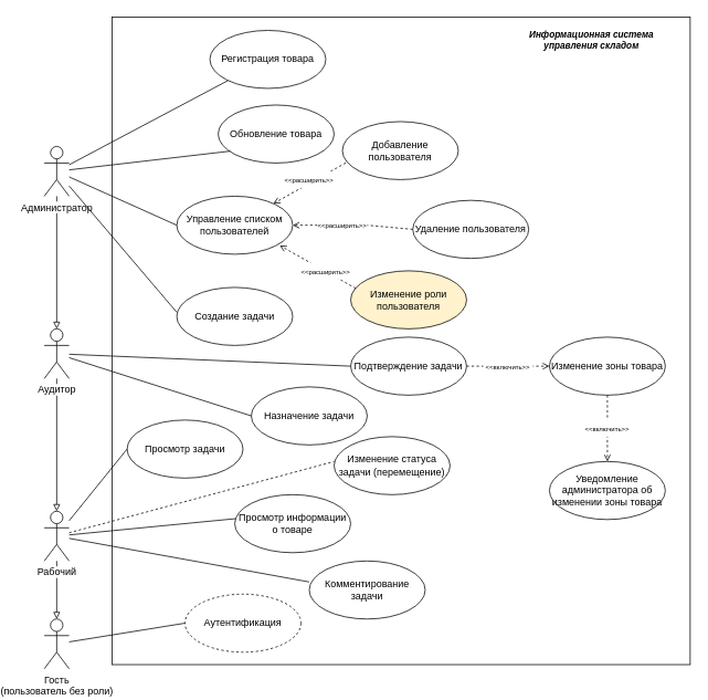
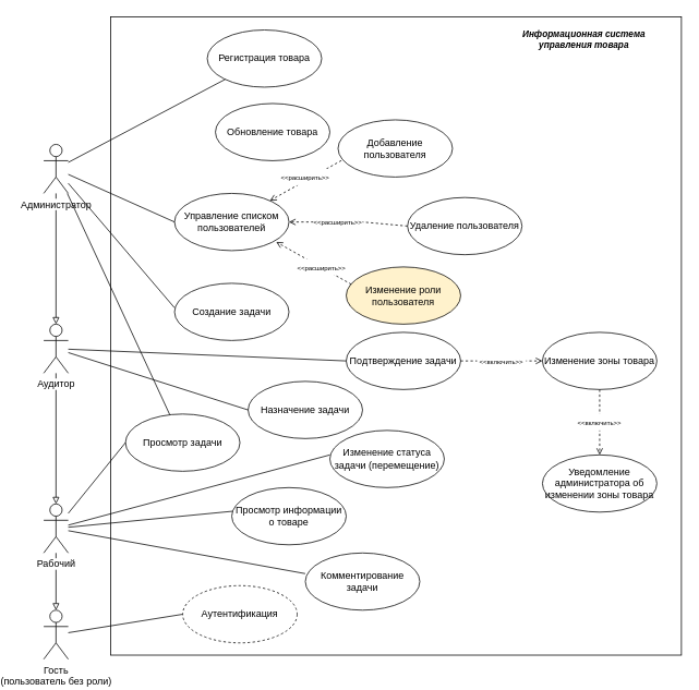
  <mxCell id="0" />
  <mxCell id="1" parent="0" />
  <mxCell id="2" value="" style="rounded=0;whiteSpace=wrap;html=1;labelBackgroundColor=#FFFFFF;fontSize=8;fillColor=default;" vertex="1" parent="1"><mxGeometry x="102" y="20" width="698" height="781" as="geometry" /></mxCell>
  <mxCell id="3" value="Управление списком пользователей" style="ellipse;whiteSpace=wrap;html=1;" vertex="1" parent="1"><mxGeometry x="180" y="236" width="140" height="70" as="geometry" /></mxCell>
  <mxCell id="4" value="Добавление пользователя" style="ellipse;whiteSpace=wrap;html=1;" vertex="1" parent="1"><mxGeometry x="380" y="146" width="140" height="70" as="geometry" /></mxCell>
  <mxCell id="5" value="Удаление пользователя" style="ellipse;whiteSpace=wrap;html=1;" vertex="1" parent="1"><mxGeometry x="465" y="241" width="140" height="70" as="geometry" /></mxCell>
  <mxCell id="6" value="Изменение роли пользователя" style="ellipse;whiteSpace=wrap;html=1;fillColor=#fff2cc;" vertex="1" parent="1"><mxGeometry x="390" y="326" width="140" height="70" as="geometry" /></mxCell>
  <mxCell id="7" value="" style="endArrow=open;html=1;rounded=0;dashed=1;endFill=0;exitX=0.029;exitY=0.711;exitDx=0;exitDy=0;exitPerimeter=0;" edge="1" parent="1" source="4" target="3"><mxGeometry width="50" height="50" relative="1" as="geometry"><mxPoint x="270" y="366" as="sourcePoint" /><mxPoint x="350" y="286" as="targetPoint" /></mxGeometry></mxCell>
  <mxCell id="8" value="&lt;font style=&quot;font-size: 8px;&quot;&gt;&amp;lt;&amp;lt;расширить&amp;gt;&amp;gt;&lt;/font&gt;" style="text;html=1;strokeColor=none;fillColor=default;align=center;verticalAlign=middle;whiteSpace=wrap;rounded=0;" vertex="1" parent="1"><mxGeometry x="310" y="206" width="60" height="20" as="geometry" /></mxCell>
  <mxCell id="9" value="" style="endArrow=open;html=1;rounded=0;dashed=1;endFill=0;exitX=0;exitY=0.5;exitDx=0;exitDy=0;entryX=1;entryY=0.5;entryDx=0;entryDy=0;startArrow=none;" edge="1" parent="1" source="10" target="3"><mxGeometry width="50" height="50" relative="1" as="geometry"><mxPoint x="404.06" y="185.77" as="sourcePoint" /><mxPoint x="302.322" y="253.121" as="targetPoint" /></mxGeometry></mxCell>
  <mxCell id="10" value="&lt;font style=&quot;font-size: 8px;&quot;&gt;&amp;lt;&amp;lt;расширить&amp;gt;&amp;gt;&lt;/font&gt;" style="text;html=1;strokeColor=none;fillColor=default;align=center;verticalAlign=middle;whiteSpace=wrap;rounded=0;" vertex="1" parent="1"><mxGeometry x="350" y="261" width="60" height="20" as="geometry" /></mxCell>
  <mxCell id="11" value="" style="endArrow=none;html=1;rounded=0;dashed=1;endFill=0;exitX=0;exitY=0.5;exitDx=0;exitDy=0;entryX=1;entryY=0.5;entryDx=0;entryDy=0;" edge="1" parent="1" source="5" target="10"><mxGeometry width="50" height="50" relative="1" as="geometry"><mxPoint x="450" y="271" as="sourcePoint" /><mxPoint x="320" y="271" as="targetPoint" /></mxGeometry></mxCell>
  <mxCell id="12" value="" style="endArrow=open;html=1;rounded=0;dashed=1;endFill=0;exitX=0.044;exitY=0.303;exitDx=0;exitDy=0;exitPerimeter=0;entryX=0.888;entryY=0.849;entryDx=0;entryDy=0;entryPerimeter=0;" edge="1" parent="1" source="6" target="3"><mxGeometry width="50" height="50" relative="1" as="geometry"><mxPoint x="390" y="306" as="sourcePoint" /><mxPoint x="288.262" y="373.351" as="targetPoint" /></mxGeometry></mxCell>
  <mxCell id="13" value="&lt;font style=&quot;font-size: 8px;&quot;&gt;&amp;lt;&amp;lt;расширить&amp;gt;&amp;gt;&lt;/font&gt;" style="text;html=1;strokeColor=none;fillColor=default;align=center;verticalAlign=middle;whiteSpace=wrap;rounded=0;" vertex="1" parent="1"><mxGeometry x="330" y="316" width="60" height="20" as="geometry" /></mxCell>
  <mxCell id="14" value="Регистрация товара" style="ellipse;whiteSpace=wrap;html=1;" vertex="1" parent="1"><mxGeometry x="220" y="36" width="140" height="70" as="geometry" /></mxCell>
  <mxCell id="15" value="Обновление товара" style="ellipse;whiteSpace=wrap;html=1;" vertex="1" parent="1"><mxGeometry x="230" y="126" width="140" height="70" as="geometry" /></mxCell>
  <mxCell id="16" value="Создание задачи" style="ellipse;whiteSpace=wrap;html=1;" vertex="1" parent="1"><mxGeometry x="180" y="346" width="140" height="70" as="geometry" /></mxCell>
  <mxCell id="17" value="Назначение задачи" style="ellipse;whiteSpace=wrap;html=1;" vertex="1" parent="1"><mxGeometry x="270" y="466" width="140" height="70" as="geometry" /></mxCell>
  <mxCell id="18" value="Подтверждение задачи" style="ellipse;whiteSpace=wrap;html=1;" vertex="1" parent="1"><mxGeometry x="390" y="406" width="140" height="70" as="geometry" /></mxCell>
  <mxCell id="19" value="Просмотр задачи" style="ellipse;whiteSpace=wrap;html=1;" vertex="1" parent="1"><mxGeometry x="120" y="506" width="140" height="70" as="geometry" /></mxCell>
  <mxCell id="20" value="Просмотр информации о товаре" style="ellipse;whiteSpace=wrap;html=1;" vertex="1" parent="1"><mxGeometry x="250" y="596" width="140" height="70" as="geometry" /></mxCell>
  <mxCell id="21" value="" style="endArrow=none;html=1;rounded=0;fontSize=8;entryX=0;entryY=0.5;entryDx=0;entryDy=0;" edge="1" parent="1" source="23" target="3"><mxGeometry width="50" height="50" relative="1" as="geometry"><mxPoint x="50" y="216" as="sourcePoint" /><mxPoint x="190" y="157.29" as="targetPoint" /></mxGeometry></mxCell>
  <mxCell id="22" value="" style="endArrow=block;html=1;rounded=0;fontSize=8;endFill=0;entryX=0.5;entryY=0;entryDx=0;entryDy=0;entryPerimeter=0;" edge="1" parent="1" source="23" target="34"><mxGeometry width="50" height="50" relative="1" as="geometry"><mxPoint x="90" y="496" as="sourcePoint" /><mxPoint x="140" y="436" as="targetPoint" /></mxGeometry></mxCell>
  <mxCell id="23" value="&lt;span style=&quot;background-color: rgb(255, 255, 255);&quot;&gt;Администратор&lt;/span&gt;" style="shape=umlActor;verticalLabelPosition=bottom;verticalAlign=top;html=1;outlineConnect=0;fillColor=default;" vertex="1" parent="1"><mxGeometry x="20" y="176" width="30" height="60" as="geometry" /></mxCell>
  <mxCell id="24" value="" style="endArrow=none;html=1;rounded=0;fontSize=8;entryX=0;entryY=0.429;entryDx=0;entryDy=0;entryPerimeter=0;" edge="1" parent="1" source="23" target="16"><mxGeometry width="50" height="50" relative="1" as="geometry"><mxPoint x="60" y="381.172" as="sourcePoint" /><mxPoint x="190" y="296" as="targetPoint" /></mxGeometry></mxCell>
  <mxCell id="25" value="" style="endArrow=none;html=1;rounded=0;fontSize=8;entryX=0;entryY=0.5;entryDx=0;entryDy=0;" edge="1" parent="1" source="34" target="18"><mxGeometry width="50" height="50" relative="1" as="geometry"><mxPoint x="60" y="445.998" as="sourcePoint" /><mxPoint x="190" y="454.99" as="targetPoint" /></mxGeometry></mxCell>
  <mxCell id="26" value="" style="endArrow=none;html=1;rounded=0;fontSize=8;entryX=0;entryY=0.5;entryDx=0;entryDy=0;" edge="1" parent="1" source="34" target="17"><mxGeometry width="50" height="50" relative="1" as="geometry"><mxPoint x="60" y="536.175" as="sourcePoint" /><mxPoint x="190" y="495.83" as="targetPoint" /></mxGeometry></mxCell>
  <mxCell id="27" value="" style="endArrow=none;html=1;rounded=0;fontSize=8;entryX=0;entryY=0.5;entryDx=0;entryDy=0;" edge="1" parent="1" source="41" target="19"><mxGeometry width="50" height="50" relative="1" as="geometry"><mxPoint x="50" y="575.655" as="sourcePoint" /><mxPoint x="180" y="616" as="targetPoint" /></mxGeometry></mxCell>
  <mxCell id="28" value="Изменение статуса задачи (перемещение)" style="ellipse;whiteSpace=wrap;html=1;" vertex="1" parent="1"><mxGeometry x="370" y="526" width="140" height="70" as="geometry" /></mxCell>
- <mxCell id="29" value="" style="endArrow=none;html=1;rounded=0;fontSize=8;entryX=0;entryY=0.429;entryDx=0;entryDy=0;entryPerimeter=0;dashed=1;" edge="1" parent="1" source="41" target="28"><mxGeometry width="50" height="50" relative="1" as="geometry"><mxPoint x="60" y="668.757" as="sourcePoint" /><mxPoint x="190" y="673.24" as="targetPoint" /></mxGeometry></mxCell>
+ <mxCell id="29" value="" style="endArrow=none;html=1;rounded=0;fontSize=8;entryX=0;entryY=0.429;entryDx=0;entryDy=0;entryPerimeter=0;" edge="1" parent="1" source="41" target="28"><mxGeometry width="50" height="50" relative="1" as="geometry"><mxPoint x="60" y="668.757" as="sourcePoint" /><mxPoint x="190" y="673.24" as="targetPoint" /></mxGeometry></mxCell>
  <mxCell id="30" value="" style="endArrow=none;html=1;rounded=0;fontSize=8;entryX=0.01;entryY=0.413;entryDx=0;entryDy=0;entryPerimeter=0;" edge="1" parent="1" source="41" target="20"><mxGeometry width="50" height="50" relative="1" as="geometry"><mxPoint x="50" y="721.672" as="sourcePoint" /><mxPoint x="180" y="820.32" as="targetPoint" /></mxGeometry></mxCell>
  <mxCell id="31" value="Комментирование задачи" style="ellipse;whiteSpace=wrap;html=1;" vertex="1" parent="1"><mxGeometry x="340" y="676" width="140" height="70" as="geometry" /></mxCell>
  <mxCell id="32" value="" style="endArrow=none;html=1;rounded=0;fontSize=8;entryX=-0.001;entryY=0.361;entryDx=0;entryDy=0;entryPerimeter=0;" edge="1" parent="1" source="41" target="31"><mxGeometry width="50" height="50" relative="1" as="geometry"><mxPoint x="60" y="665.996" as="sourcePoint" /><mxPoint x="421.4" y="732.16" as="targetPoint" /></mxGeometry></mxCell>
  <mxCell id="33" value="" style="endArrow=block;html=1;rounded=0;fontSize=8;endFill=0;entryX=0.5;entryY=0;entryDx=0;entryDy=0;entryPerimeter=0;" edge="1" parent="1" source="34" target="41"><mxGeometry width="50" height="50" relative="1" as="geometry"><mxPoint x="45" y="406" as="sourcePoint" /><mxPoint x="45" y="496" as="targetPoint" /></mxGeometry></mxCell>
  <mxCell id="34" value="&lt;span style=&quot;background-color: rgb(255, 255, 255);&quot;&gt;Аудитор&lt;/span&gt;" style="shape=umlActor;verticalLabelPosition=bottom;verticalAlign=top;html=1;outlineConnect=0;" vertex="1" parent="1"><mxGeometry x="20" y="396" width="30" height="60" as="geometry" /></mxCell>
  <mxCell id="35" value="" style="endArrow=none;html=1;rounded=0;fontSize=8;" edge="1" parent="1" source="23" target="14"><mxGeometry width="50" height="50" relative="1" as="geometry"><mxPoint x="40" y="336.002" as="sourcePoint" /><mxPoint x="170" y="250.83" as="targetPoint" /></mxGeometry></mxCell>
- <mxCell id="36" value="" style="endArrow=none;html=1;rounded=0;fontSize=8;entryX=0.103;entryY=0.795;entryDx=0;entryDy=0;entryPerimeter=0;" edge="1" parent="1" source="23" target="15"><mxGeometry width="50" height="50" relative="1" as="geometry"><mxPoint x="60" y="347.813" as="sourcePoint" /><mxPoint x="152.056" y="174.83" as="targetPoint" /></mxGeometry></mxCell>
+ <mxCell id="36" value="" style="endArrow=none;html=1;rounded=0;fontSize=8;" edge="1" parent="1" source="23" target="19"><mxGeometry width="50" height="50" relative="1" as="geometry"><mxPoint x="60" y="347.813" as="sourcePoint" /><mxPoint x="152.056" y="174.83" as="targetPoint" /></mxGeometry></mxCell>
  <mxCell id="37" value="&lt;span style=&quot;background-color: rgb(255, 255, 255);&quot;&gt;Гость&lt;br&gt;(пользователь без роли)&lt;/span&gt;" style="shape=umlActor;verticalLabelPosition=bottom;verticalAlign=top;html=1;outlineConnect=0;" vertex="1" parent="1"><mxGeometry x="20" y="746" width="30" height="60" as="geometry" /></mxCell>
  <mxCell id="38" value="Аутентификация" style="ellipse;whiteSpace=wrap;html=1;dashed=1;" vertex="1" parent="1"><mxGeometry x="190" y="716" width="140" height="70" as="geometry" /></mxCell>
  <mxCell id="39" value="" style="endArrow=none;html=1;rounded=0;fontSize=8;entryX=0;entryY=0.5;entryDx=0;entryDy=0;" edge="1" parent="1" source="37" target="38"><mxGeometry width="50" height="50" relative="1" as="geometry"><mxPoint x="70.07" y="693.206" as="sourcePoint" /><mxPoint x="389.93" y="746" as="targetPoint" /></mxGeometry></mxCell>
  <mxCell id="40" value="" style="endArrow=block;html=1;rounded=0;fontSize=8;endFill=0;entryX=0.5;entryY=0;entryDx=0;entryDy=0;entryPerimeter=0;" edge="1" parent="1" source="41" target="37"><mxGeometry width="50" height="50" relative="1" as="geometry"><mxPoint x="100" y="676" as="sourcePoint" /><mxPoint x="100" y="746" as="targetPoint" /></mxGeometry></mxCell>
  <mxCell id="41" value="&lt;span style=&quot;background-color: rgb(255, 255, 255);&quot;&gt;Рабочий&lt;/span&gt;" style="shape=umlActor;verticalLabelPosition=bottom;verticalAlign=top;html=1;outlineConnect=0;" vertex="1" parent="1"><mxGeometry x="20" y="616" width="30" height="60" as="geometry" /></mxCell>
  <mxCell id="42" value="Изменение зоны товара" style="ellipse;whiteSpace=wrap;html=1;" vertex="1" parent="1"><mxGeometry x="630" y="406" width="140" height="70" as="geometry" /></mxCell>
  <mxCell id="43" value="" style="endArrow=open;html=1;rounded=0;dashed=1;endFill=0;exitX=1;exitY=0.5;exitDx=0;exitDy=0;entryX=0;entryY=0.5;entryDx=0;entryDy=0;" edge="1" parent="1" source="18" target="42"><mxGeometry width="50" height="50" relative="1" as="geometry"><mxPoint x="681.84" y="466" as="sourcePoint" /><mxPoint x="590" y="414.22" as="targetPoint" /></mxGeometry></mxCell>
  <mxCell id="44" value="&lt;font style=&quot;font-size: 8px;&quot;&gt;&amp;lt;&amp;lt;включить&amp;gt;&amp;gt;&lt;/font&gt;" style="text;html=1;strokeColor=none;fillColor=default;align=center;verticalAlign=middle;whiteSpace=wrap;rounded=0;" vertex="1" parent="1"><mxGeometry x="550" y="431" width="60" height="20" as="geometry" /></mxCell>
  <mxCell id="45" value="Уведомление администратора об изменении зоны товара" style="ellipse;whiteSpace=wrap;html=1;" vertex="1" parent="1"><mxGeometry x="630" y="556" width="140" height="70" as="geometry" /></mxCell>
  <mxCell id="46" value="" style="endArrow=open;html=1;rounded=0;dashed=1;endFill=0;exitX=0.5;exitY=1;exitDx=0;exitDy=0;entryX=0.5;entryY=0;entryDx=0;entryDy=0;" edge="1" parent="1" source="42" target="45"><mxGeometry width="50" height="50" relative="1" as="geometry"><mxPoint x="540" y="500.58" as="sourcePoint" /><mxPoint x="640" y="500.58" as="targetPoint" /></mxGeometry></mxCell>
  <mxCell id="47" value="&lt;font style=&quot;font-size: 8px;&quot;&gt;&amp;lt;&amp;lt;включить&amp;gt;&amp;gt;&lt;/font&gt;" style="text;html=1;strokeColor=none;fillColor=default;align=center;verticalAlign=middle;whiteSpace=wrap;rounded=0;" vertex="1" parent="1"><mxGeometry x="670" y="506" width="60" height="20" as="geometry" /></mxCell>
- <mxCell id="48" value="&lt;b&gt;&lt;i&gt;&lt;font style=&quot;font-size: 11px;&quot;&gt;Информационная система управления складом&lt;/font&gt;&lt;/i&gt;&lt;/b&gt;" style="text;html=1;strokeColor=none;fillColor=none;align=center;verticalAlign=middle;whiteSpace=wrap;rounded=0;labelBackgroundColor=#FFFFFF;fontSize=8;" vertex="1" parent="1"><mxGeometry x="580" y="33" width="202" height="30" as="geometry" /></mxCell>
+ <mxCell id="48" value="&lt;b&gt;&lt;i&gt;&lt;font style=&quot;font-size: 11px;&quot;&gt;Информационная система управления товара&lt;/font&gt;&lt;/i&gt;&lt;/b&gt;" style="text;html=1;strokeColor=none;fillColor=none;align=center;verticalAlign=middle;whiteSpace=wrap;rounded=0;labelBackgroundColor=#FFFFFF;fontSize=8;" vertex="1" parent="1"><mxGeometry x="580" y="33" width="202" height="30" as="geometry" /></mxCell>
